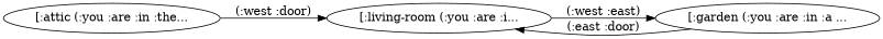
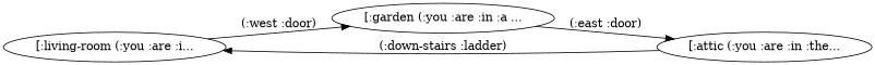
  digraph {
    rankdir=LR
    n1 [label="[:living-room (:you :are :i..."]
    n2 [label="[:garden (:you :are :in :a ..."]
    n3 [label="[:attic (:you :are :in :the..."]
-   n1 -> n2 [label="(:west :east)"]
-   n2 -> n1 [label="(:east :door)"]
-   n3 -> n1 [label="(:west :door)"]
+   n1 -> n2 [label="(:west :door)"]
+   n2 -> n3 [label="(:east :door)"]
+   n3 -> n1 [label="(:down-stairs :ladder)"]
  }
